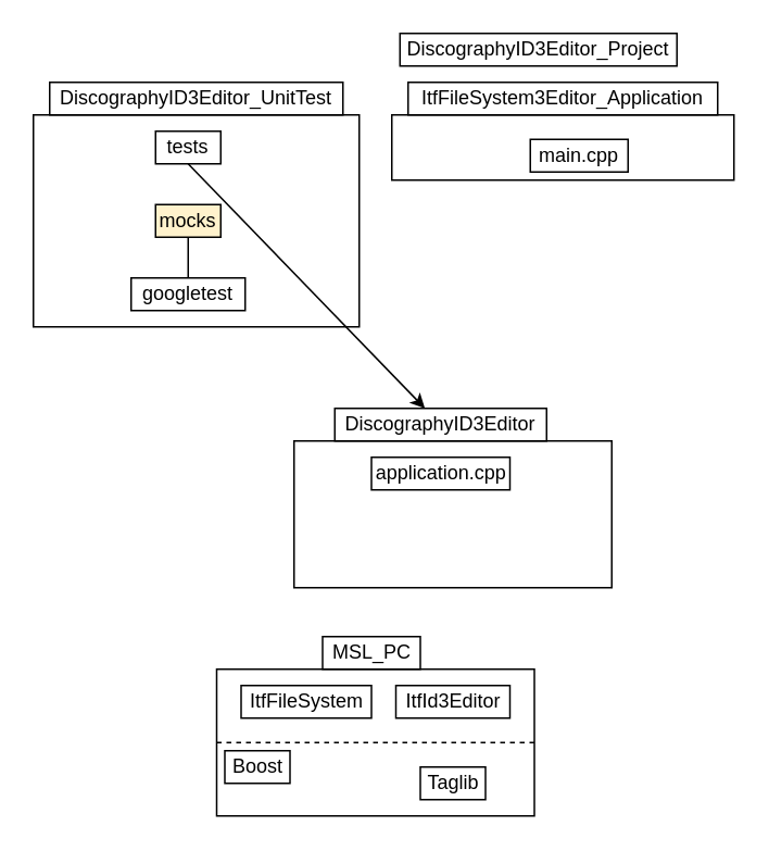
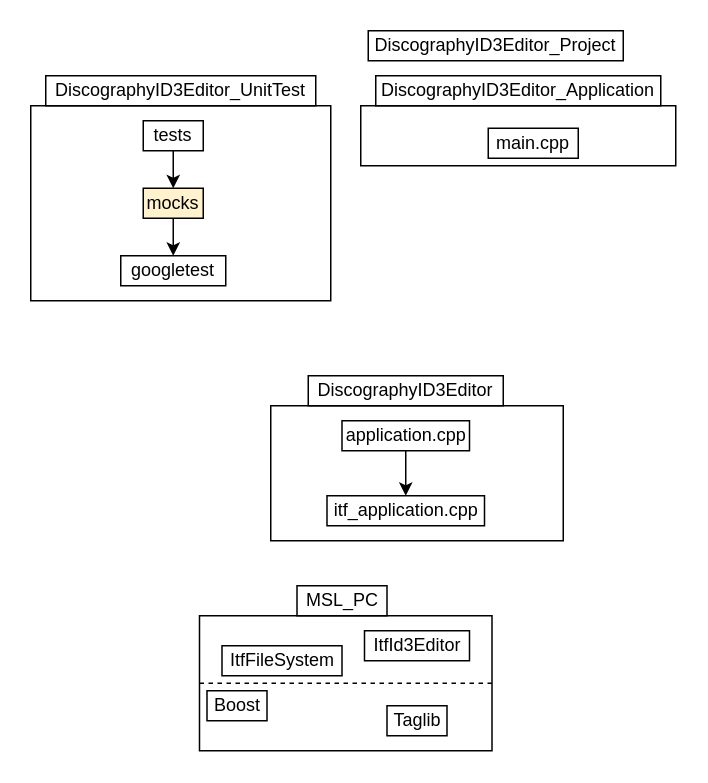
  <mxCell id="0" />
  <mxCell id="1" parent="0" />
  <mxCell id="2" value="" style="rounded=0;whiteSpace=wrap;html=1;" parent="1" vertex="1"><mxGeometry x="180" y="270" width="195" height="90" as="geometry" /></mxCell>
  <mxCell id="3" value="" style="rounded=0;whiteSpace=wrap;html=1;" parent="1" vertex="1"><mxGeometry x="240" y="70" width="210" height="40" as="geometry" /></mxCell>
  <mxCell id="4" value="" style="rounded=0;whiteSpace=wrap;html=1;" parent="1" vertex="1"><mxGeometry x="20" y="70" width="200" height="130" as="geometry" /></mxCell>
  <mxCell id="5" value="" style="rounded=0;whiteSpace=wrap;html=1;" parent="1" vertex="1"><mxGeometry x="132.5" y="410" width="195" height="90" as="geometry" /></mxCell>
  <mxCell id="6" value="DiscographyID3Editor_Project" style="rounded=0;whiteSpace=wrap;html=1;" parent="1" vertex="1"><mxGeometry x="245" width="170" height="20" as="geometry" y="20" /></mxCell>
  <mxCell id="7" value="DiscographyID3Editor_UnitTest" style="rounded=0;whiteSpace=wrap;html=1;" parent="1" vertex="1"><mxGeometry x="30" y="50" width="180" height="20" as="geometry" /></mxCell>
- <mxCell id="8" value="ItfFileSystem3Editor_Application" style="rounded=0;whiteSpace=wrap;html=1;" parent="1" vertex="1"><mxGeometry x="250" y="50" width="190" height="20" as="geometry" /></mxCell>
+ <mxCell id="8" value="DiscographyID3Editor_Application" style="rounded=0;whiteSpace=wrap;html=1;" parent="1" vertex="1"><mxGeometry x="250" y="50" width="190" height="20" as="geometry" /></mxCell>
  <mxCell id="9" value="DiscographyID3Editor" style="rounded=0;whiteSpace=wrap;html=1;" parent="1" vertex="1"><mxGeometry x="205" y="250" width="130" height="20" as="geometry" /></mxCell>
  <mxCell id="10" value="googletest" style="rounded=0;whiteSpace=wrap;html=1;" parent="1" vertex="1"><mxGeometry x="80" y="170" width="70" height="20" as="geometry" /></mxCell>
  <mxCell id="11" value="tests" style="rounded=0;whiteSpace=wrap;html=1;" parent="1" vertex="1"><mxGeometry x="95" y="80" width="40" height="20" as="geometry" /></mxCell>
  <mxCell id="12" value="mocks" style="rounded=0;whiteSpace=wrap;html=1;fillColor=#fff2cc;" parent="1" vertex="1"><mxGeometry x="95" y="125" width="40" height="20" as="geometry" /></mxCell>
  <mxCell id="13" value="main.cpp" style="rounded=0;whiteSpace=wrap;html=1;" parent="1" vertex="1"><mxGeometry x="325" y="85" width="60" height="20" as="geometry" /></mxCell>
  <mxCell id="14" value="MSL_PC" style="rounded=0;whiteSpace=wrap;html=1;" parent="1" vertex="1"><mxGeometry x="197.5" y="390" width="60" height="20" as="geometry" /></mxCell>
  <mxCell id="15" value="Taglib" style="rounded=0;whiteSpace=wrap;html=1;" parent="1" vertex="1"><mxGeometry x="257.5" y="470" width="40" height="20" as="geometry" /></mxCell>
  <mxCell id="16" value="Boost" style="rounded=0;whiteSpace=wrap;html=1;" parent="1" vertex="1"><mxGeometry x="137.5" y="460" width="40" height="20" as="geometry" /></mxCell>
  <mxCell id="17" value="ItfId3Editor" style="rounded=0;whiteSpace=wrap;html=1;" parent="1" vertex="1"><mxGeometry x="242.5" y="420" width="70" height="20" as="geometry" /></mxCell>
- <mxCell id="18" value="ItfFileSystem" style="rounded=0;whiteSpace=wrap;html=1;" parent="1" vertex="1"><mxGeometry x="147.5" y="420" width="80" height="20" as="geometry" /></mxCell>
- <mxCell id="19" value="" style="endArrow=classic;html=1;exitX=0.5;exitY=1;exitDx=0;exitDy=0;" parent="1" source="11" target="9" edge="1"><mxGeometry width="50" height="50" relative="1" as="geometry"><mxPoint x="105" y="110" as="sourcePoint" /><mxPoint x="-30" y="190" as="targetPoint" /></mxGeometry></mxCell>
- <mxCell id="20" value="" style="endArrow=none;html=1;entryX=0.5;entryY=0;entryDx=0;entryDy=0;exitX=0.5;exitY=1;exitDx=0;exitDy=0;" parent="1" source="12" target="10" edge="1"><mxGeometry width="50" height="50" relative="1" as="geometry"><mxPoint x="125" y="110" as="sourcePoint" /><mxPoint x="75" y="130" as="targetPoint" /></mxGeometry></mxCell>
+ <mxCell id="18" value="ItfFileSystem" style="rounded=0;whiteSpace=wrap;html=1;" parent="1" vertex="1"><mxGeometry x="147.5" y="430" width="80" height="20" as="geometry" /></mxCell>
+ <mxCell id="19" value="" style="endArrow=classic;html=1;entryX=0.5;entryY=0;entryDx=0;entryDy=0;exitX=0.5;exitY=1;exitDx=0;exitDy=0;" parent="1" source="11" target="12" edge="1"><mxGeometry width="50" height="50" relative="1" as="geometry"><mxPoint x="105" y="110" as="sourcePoint" /><mxPoint x="-30" y="190" as="targetPoint" /></mxGeometry></mxCell>
+ <mxCell id="20" value="" style="endArrow=classic;html=1;entryX=0.5;entryY=0;entryDx=0;entryDy=0;exitX=0.5;exitY=1;exitDx=0;exitDy=0;" parent="1" source="12" target="10" edge="1"><mxGeometry width="50" height="50" relative="1" as="geometry"><mxPoint x="125" y="110" as="sourcePoint" /><mxPoint x="75" y="130" as="targetPoint" /></mxGeometry></mxCell>
  <mxCell id="21" value="application.cpp" style="rounded=0;whiteSpace=wrap;html=1;" parent="1" vertex="1"><mxGeometry x="227.5" y="280" width="85" height="20" as="geometry" /></mxCell>
+ <mxCell id="22" value="" style="endArrow=classic;html=1;entryX=0.5;entryY=0;entryDx=0;entryDy=0;exitX=0.5;exitY=1;exitDx=0;exitDy=0;" parent="1" source="21" target="23" edge="1"><mxGeometry width="50" height="50" relative="1" as="geometry"><mxPoint x="615" y="360" as="sourcePoint" /><mxPoint x="565" y="390" as="targetPoint" /></mxGeometry></mxCell>
+ <mxCell id="23" value="itf_application.cpp" style="rounded=0;whiteSpace=wrap;html=1;" parent="1" vertex="1"><mxGeometry x="217.5" y="330" width="105" height="20" as="geometry" /></mxCell>
  <mxCell id="24" value="" style="endArrow=none;dashed=1;html=1;entryX=1;entryY=0.5;entryDx=0;entryDy=0;exitX=0;exitY=0.5;exitDx=0;exitDy=0;" parent="1" source="5" target="5" edge="1"><mxGeometry width="50" height="50" relative="1" as="geometry"><mxPoint x="222.5" y="320" as="sourcePoint" /><mxPoint x="272.5" y="270" as="targetPoint" /></mxGeometry></mxCell>
